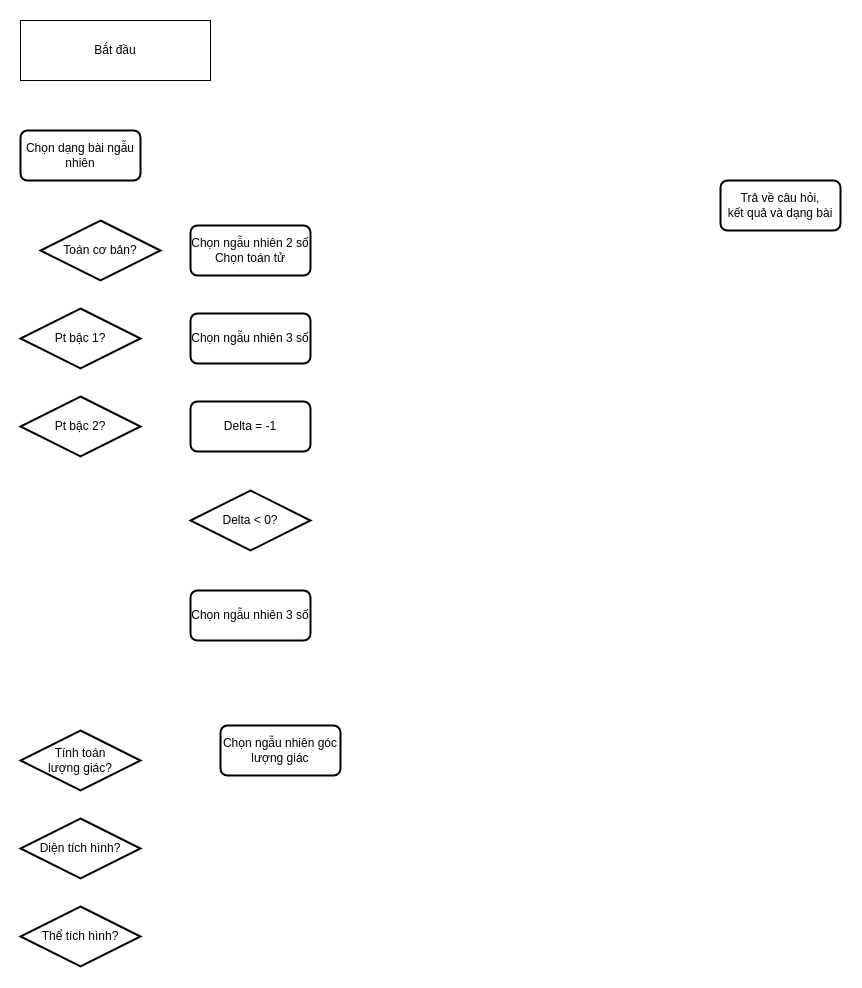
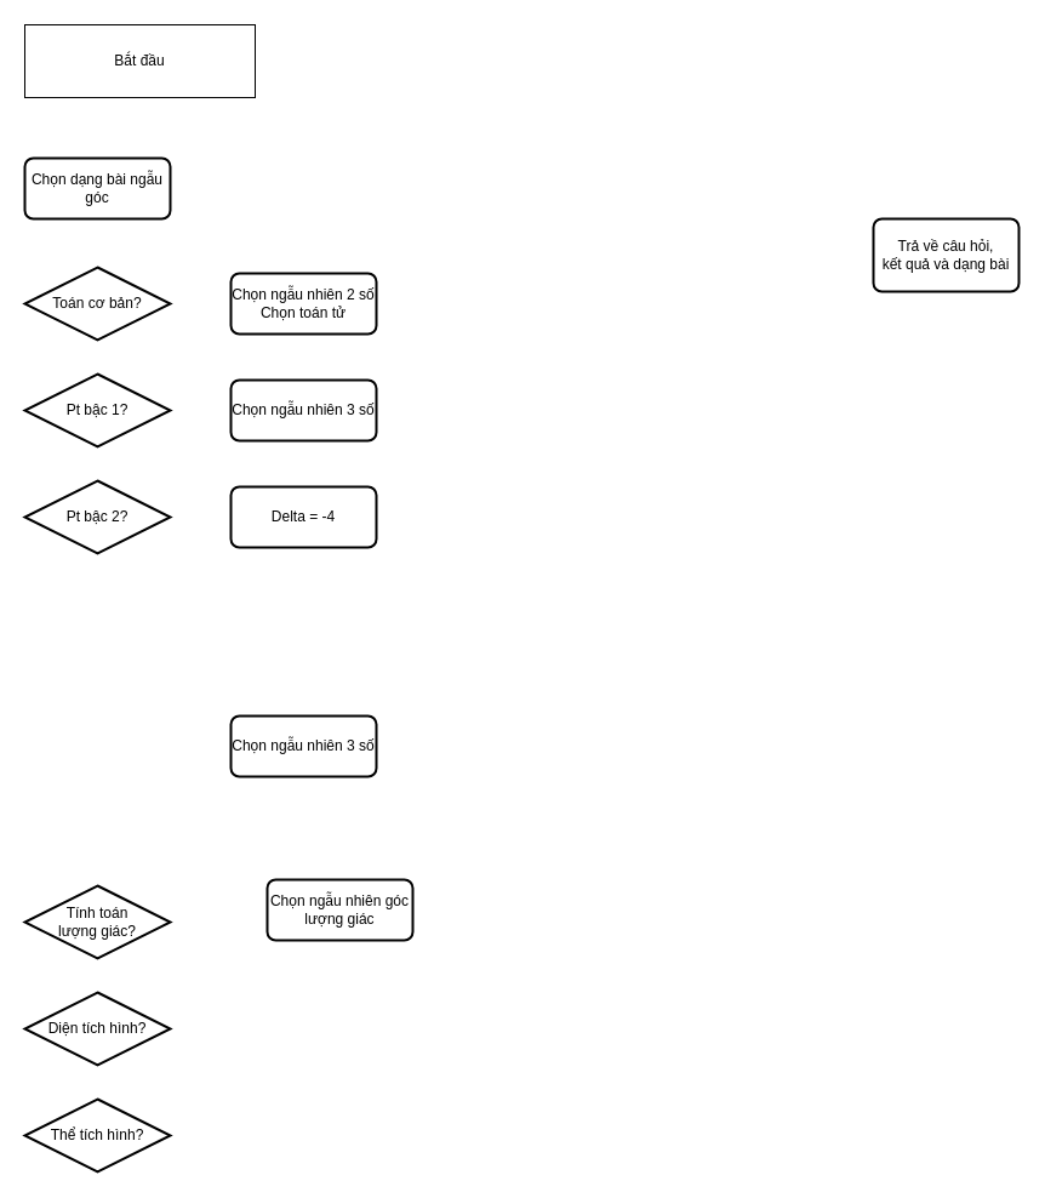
  <mxCell id="0" />
  <mxCell id="1" parent="0" />
  <mxCell id="2" value="Bắt đầu" style="rounded=0;whiteSpace=wrap;html=1;" parent="1" vertex="1"><mxGeometry x="20" y="20" width="190" height="60" as="geometry" /></mxCell>
- <mxCell id="3" value="Chọn dạng bài ngẫu nhiên" style="rounded=1;whiteSpace=wrap;html=1;absoluteArcSize=1;arcSize=14;strokeWidth=2;" parent="1" vertex="1"><mxGeometry x="20" y="130" width="120" height="50" as="geometry" /></mxCell>
- <mxCell id="4" value="Toán cơ bản?" style="strokeWidth=2;html=1;shape=mxgraph.flowchart.decision;whiteSpace=wrap;" parent="1" vertex="1"><mxGeometry x="40" y="220" width="120" height="60" as="geometry" /></mxCell>
+ <mxCell id="3" value="Chọn dạng bài ngẫu góc" style="rounded=1;whiteSpace=wrap;html=1;absoluteArcSize=1;arcSize=14;strokeWidth=2;" parent="1" vertex="1"><mxGeometry x="20" y="130" width="120" height="50" as="geometry" /></mxCell>
+ <mxCell id="4" value="Toán cơ bản?" style="strokeWidth=2;html=1;shape=mxgraph.flowchart.decision;whiteSpace=wrap;" parent="1" vertex="1"><mxGeometry x="20" y="220" width="120" height="60" as="geometry" /></mxCell>
  <mxCell id="5" value="Pt bậc 1?" style="strokeWidth=2;html=1;shape=mxgraph.flowchart.decision;whiteSpace=wrap;" parent="1" vertex="1"><mxGeometry x="20" y="308" width="120" height="60" as="geometry" /></mxCell>
  <mxCell id="6" value="Pt bậc 2?" style="strokeWidth=2;html=1;shape=mxgraph.flowchart.decision;whiteSpace=wrap;" parent="1" vertex="1"><mxGeometry x="20" y="396" width="120" height="60" as="geometry" /></mxCell>
  <mxCell id="7" value="Tính toán&lt;br&gt;lượng giác?" style="strokeWidth=2;html=1;shape=mxgraph.flowchart.decision;whiteSpace=wrap;" parent="1" vertex="1"><mxGeometry x="20" y="730" width="120" height="60" as="geometry" /></mxCell>
  <mxCell id="8" value="Diện tích hình?" style="strokeWidth=2;html=1;shape=mxgraph.flowchart.decision;whiteSpace=wrap;" parent="1" vertex="1"><mxGeometry x="20" y="818" width="120" height="60" as="geometry" /></mxCell>
  <mxCell id="9" value="Thể tích hình?" style="strokeWidth=2;html=1;shape=mxgraph.flowchart.decision;whiteSpace=wrap;" parent="1" vertex="1"><mxGeometry x="20" y="906" width="120" height="60" as="geometry" /></mxCell>
  <mxCell id="10" value="Chọn ngẫu nhiên 2 số&lt;br&gt;Chọn toán tử" style="rounded=1;whiteSpace=wrap;html=1;absoluteArcSize=1;arcSize=14;strokeWidth=2;" parent="1" vertex="1"><mxGeometry x="190" y="225" width="120" height="50" as="geometry" /></mxCell>
- <mxCell id="11" value="Trả về câu hỏi,&lt;br&gt;kết quả và dạng bài" style="rounded=1;whiteSpace=wrap;html=1;absoluteArcSize=1;arcSize=14;strokeWidth=2;" parent="1" vertex="1"><mxGeometry x="720" y="180" width="120" height="50" as="geometry" /></mxCell>
+ <mxCell id="11" value="Trả về câu hỏi,&lt;br&gt;kết quả và dạng bài" style="rounded=1;whiteSpace=wrap;html=1;absoluteArcSize=1;arcSize=14;strokeWidth=2;" parent="1" vertex="1"><mxGeometry x="720" y="180" width="120" height="60" as="geometry" /></mxCell>
  <mxCell id="12" value="Chọn ngẫu nhiên 3 số" style="rounded=1;whiteSpace=wrap;html=1;absoluteArcSize=1;arcSize=14;strokeWidth=2;" parent="1" vertex="1"><mxGeometry x="190" y="313" width="120" height="50" as="geometry" /></mxCell>
  <mxCell id="13" value="Chọn ngẫu nhiên 3 số" style="rounded=1;whiteSpace=wrap;html=1;absoluteArcSize=1;arcSize=14;strokeWidth=2;" parent="1" vertex="1"><mxGeometry x="190" y="590" width="120" height="50" as="geometry" /></mxCell>
- <mxCell id="14" value="Delta = -1" style="rounded=1;whiteSpace=wrap;html=1;absoluteArcSize=1;arcSize=14;strokeWidth=2;" parent="1" vertex="1"><mxGeometry x="190" y="401" width="120" height="50" as="geometry" /></mxCell>
- <mxCell id="15" value="Delta &amp;lt; 0?" style="strokeWidth=2;html=1;shape=mxgraph.flowchart.decision;whiteSpace=wrap;" parent="1" vertex="1"><mxGeometry x="190" y="490" width="120" height="60" as="geometry" /></mxCell>
+ <mxCell id="14" value="Delta = -4" style="rounded=1;whiteSpace=wrap;html=1;absoluteArcSize=1;arcSize=14;strokeWidth=2;" parent="1" vertex="1"><mxGeometry x="190" y="401" width="120" height="50" as="geometry" /></mxCell>
  <mxCell id="16" value="Chọn ngẫu nhiên góc lượng giác" style="rounded=1;whiteSpace=wrap;html=1;absoluteArcSize=1;arcSize=14;strokeWidth=2;" parent="1" vertex="1"><mxGeometry x="220" y="725" width="120" height="50" as="geometry" /></mxCell>
